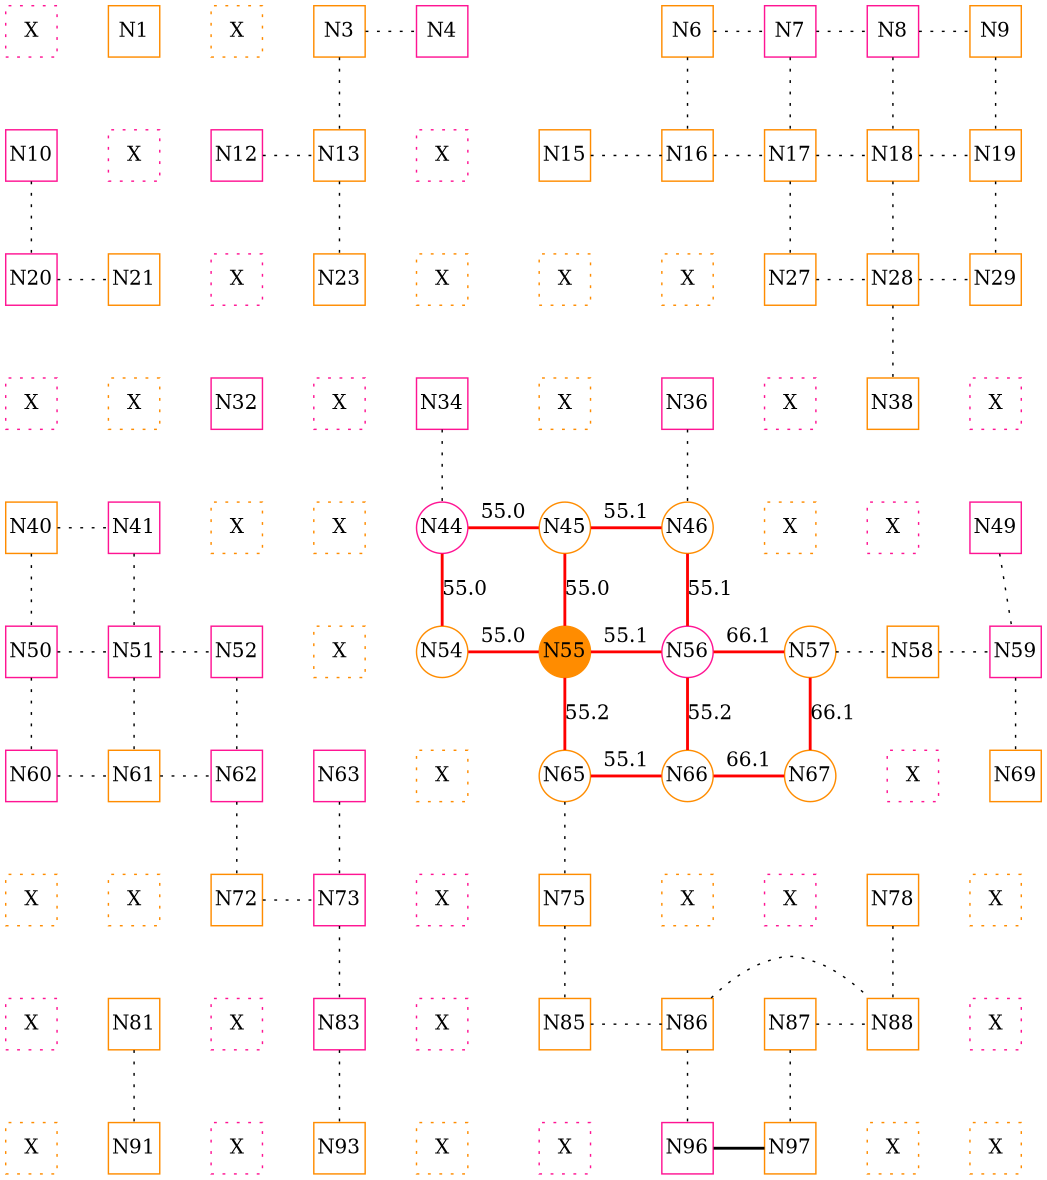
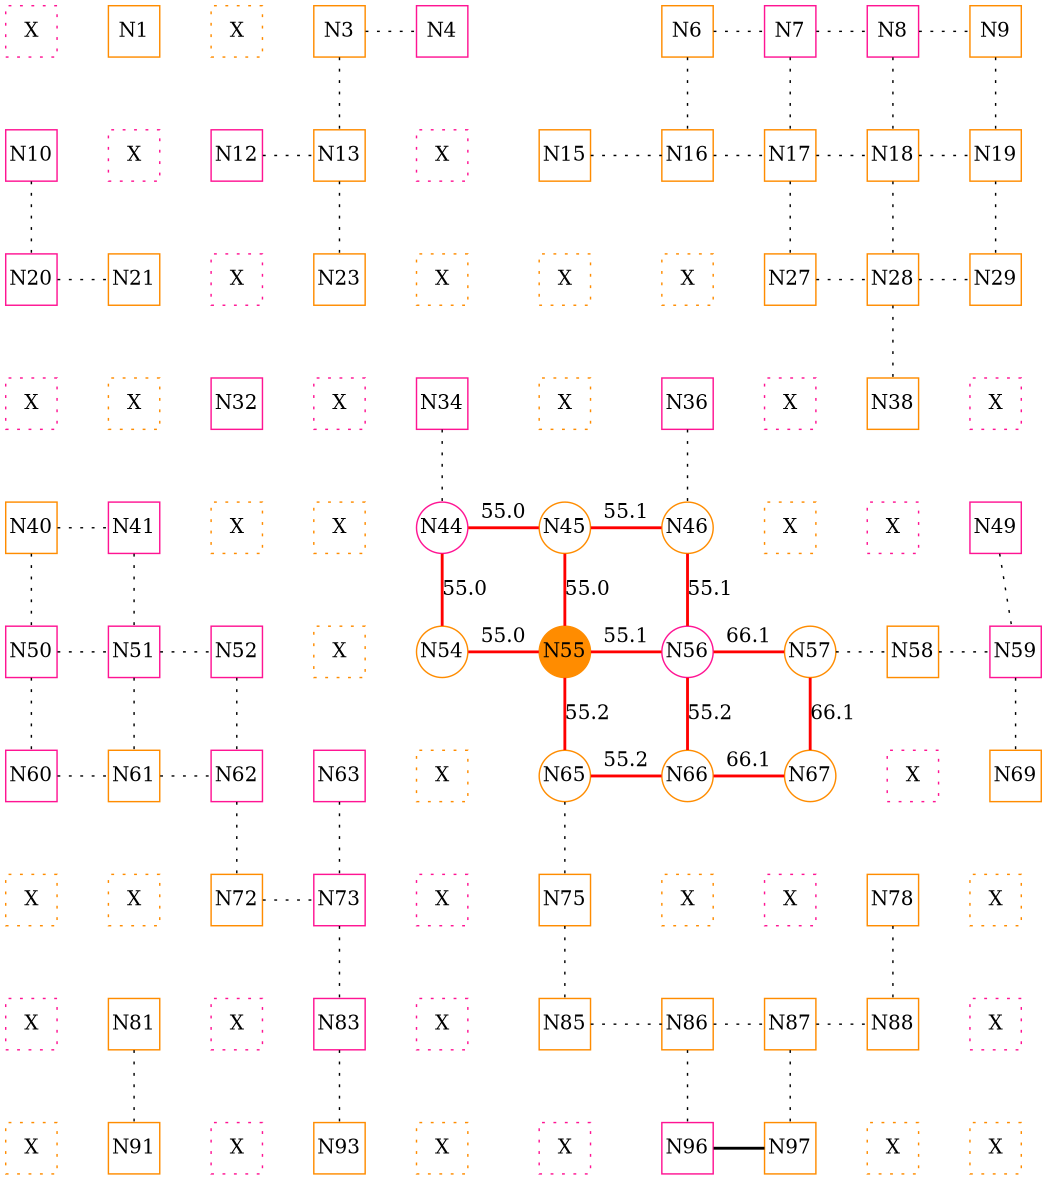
  digraph {
    node [color=darkorange fixedsize=true shape=square]
    edge [dir=none style=invis]
    n1 [color=deeppink label=X style=dotted]
    N1
    n3 [label=X style=dotted]
    N3
    N4 [color=deeppink]
    N6
    N7 [color=deeppink]
    N8 [color=deeppink]
    N9
    N10 [color=deeppink]
    n11 [color=deeppink label=X style=dotted]
    N12 [color=deeppink]
    N13
    n14 [color=deeppink label=X style=dotted]
    N15
    N16
    N17
    N18
    N19
    N20 [color=deeppink]
    N21
    n22 [color=deeppink label=X style=dotted]
    N23
    n24 [label=X style=dotted]
    n25 [label=X style=dotted]
    n26 [label=X style=dotted]
    N27
    N28
    N29
    n30 [color=deeppink label=X style=dotted]
    n31 [label=X style=dotted]
    N32 [color=deeppink]
    n33 [color=deeppink label=X style=dotted]
    N34 [color=deeppink]
    n35 [label=X style=dotted]
    N36 [color=deeppink]
    n37 [color=deeppink label=X style=dotted]
    N38
    n39 [color=deeppink label=X style=dotted]
    N40
    N41 [color=deeppink]
    n42 [label=X style=dotted]
    n43 [label=X style=dotted]
    N44 [color=deeppink shape=circle]
    N45 [shape=circle]
    N46 [shape=circle]
    n47 [label=X style=dotted]
    n48 [color=deeppink label=X style=dotted]
    N49 [color=deeppink]
    N50 [color=deeppink]
    N51 [color=deeppink]
    N52 [color=deeppink]
    n53 [label=X style=dotted]
    N54 [shape=circle]
    N55 [shape=circle style=filled]
    N56 [color=deeppink shape=circle]
    N57 [shape=circle]
    N58
    N59 [color=deeppink]
    N60 [color=deeppink]
    N61
    N62 [color=deeppink]
    N63 [color=deeppink]
    n64 [label=X style=dotted]
    N65 [shape=circle]
    N66 [shape=circle]
    N67 [shape=circle]
    n68 [color=deeppink label=X style=dotted]
    N69
    n70 [label=X style=dotted]
    n71 [label=X style=dotted]
    N72
    N73 [color=deeppink]
    n74 [color=deeppink label=X style=dotted]
    N75
    n76 [label=X style=dotted]
    n77 [color=deeppink label=X style=dotted]
    N78
    n79 [label=X style=dotted]
    n80 [color=deeppink label=X style=dotted]
    N81
    n82 [color=deeppink label=X style=dotted]
    N83 [color=deeppink]
    n84 [color=deeppink label=X style=dotted]
    N85
    N86
    N87
    N88
    n89 [color=deeppink label=X style=dotted]
    n90 [label=X style=dotted]
    N91
    n92 [color=deeppink label=X style=dotted]
    N93
    n94 [label=X style=dotted]
    n95 [color=deeppink label=X style=dotted]
    N96 [color=deeppink]
    N97
    n98 [label=X style=dotted]
    n99 [label=X style=dotted]
    subgraph sub_1 {
      rank=same
      n1
      N1
      n3
      N3
      N4
      N6
      N7
      N8
      N9
    }
    subgraph sub_2 {
      rank=same
      N10
      n11
      N12
      N13
      n14
      N15
      N16
      N17
      N18
      N19
    }
    subgraph sub_3 {
      rank=same
      N20
      N21
      n22
      N23
      n24
      n25
      n26
      N27
      N28
      N29
    }
    subgraph sub_4 {
      rank=same
      n30
      n31
      N32
      n33
      N34
      n35
      N36
      n37
      N38
      n39
    }
    subgraph sub_5 {
      rank=same
      N40
      N41
      n42
      n43
      N44
      N45
      N46
      n47
      n48
      N49
    }
    subgraph sub_6 {
      rank=same
      N50
      N51
      N52
      n53
      N54
      N55
      N56
      N57
      N58
      N59
    }
    subgraph sub_7 {
      rank=same
      N60
      N61
      N62
      N63
      n64
      N65
      N66
      N67
      n68
      N69
    }
    subgraph sub_8 {
      rank=same
      n70
      n71
      N72
      N73
      n74
      N75
      n76
      n77
      N78
      n79
    }
    subgraph sub_9 {
      rank=same
      n80
      N81
      n82
      N83
      n84
      N85
      N86
      N87
      N88
      n89
    }
    subgraph sub_10 {
      rank=same
      n90
      N91
      n92
      N93
      n94
      n95
      N96
      N97
      n98
      n99
    }
    n1 -> N1 [label=" "]
    n1 -> N10 [label=" "]
    N1 -> n3 [label=" "]
    N1 -> n11 [label=" "]
    n3 -> N3 [label=" "]
    n3 -> N12 [label=" "]
    N3 -> N4 [style=dotted]
    N3 -> N13 [style=dotted]
    N4 -> n14 [label=" "]
    N6 -> N7 [style=dotted]
    N6 -> N16 [style=dotted]
    N7 -> N8 [style=dotted]
    N7 -> N17 [style=dotted]
    N8 -> N9 [style=dotted]
    N8 -> N18 [style=dotted]
    N9 -> N19 [style=dotted]
    N10 -> n11 [label=" "]
    N10 -> N20 [style=dotted]
    n11 -> N12 [label=" "]
    n11 -> N21 [label=" "]
    N12 -> N13 [style=dotted]
    N12 -> n22 [label=" "]
    N13 -> n14 [label=" "]
    N13 -> N23 [style=dotted]
    n14 -> N15 [label=" "]
    n14 -> n24 [label=" "]
    N15 -> N16 [style=dotted]
    N15 -> n25 [label=" "]
    N16 -> N17 [style=dotted]
    N16 -> n26 [label=" "]
    N17 -> N18 [style=dotted]
    N17 -> N27 [style=dotted]
    N18 -> N19 [style=dotted]
    N18 -> N28 [style=dotted]
    N19 -> N29 [style=dotted]
    N20 -> N21 [style=dotted]
    N20 -> n30 [label=" "]
    N21 -> n22 [label=" "]
    N21 -> n31 [label=" "]
    n22 -> N23 [label=" "]
    n22 -> N32 [label=" "]
    N23 -> n24 [label=" "]
    N23 -> n33 [label=" "]
    n24 -> n25 [label=" "]
    n24 -> N34 [label=" "]
    n25 -> n26 [label=" "]
    n25 -> n35 [label=" "]
    n26 -> N27 [label=" "]
    n26 -> N36 [label=" "]
    N27 -> N28 [style=dotted]
    N27 -> n37 [label=" "]
    N28 -> N29 [style=dotted]
    N28 -> N38 [style=dotted]
    N29 -> n39 [label=" "]
    n30 -> n31 [label=" "]
    n30 -> N40 [label=" "]
    n31 -> N32 [label=" "]
    n31 -> N41 [label=" "]
    N32 -> n33 [label=" "]
    N32 -> n42 [label=" "]
    n33 -> N34 [label=" "]
    n33 -> n43 [label=" "]
    N34 -> n35 [label=" "]
    N34 -> N44 [style=dotted]
    n35 -> N36 [label=" "]
    n35 -> N45 [label=" "]
    N36 -> n37 [label=" "]
    N36 -> N46 [style=dotted]
    n37 -> N38 [label=" "]
    n37 -> n47 [label=" "]
    N38 -> n39 [label=" "]
    N38 -> n48 [label=" "]
    n39 -> N49 [label=" "]
    N40 -> N41 [style=dotted]
    N40 -> N50 [style=dotted]
    N41 -> n42 [label=" "]
    N41 -> N51 [style=dotted]
    n42 -> n43 [label=" "]
    n42 -> N52 [label=" "]
    n43 -> N44 [label=" "]
    n43 -> n53 [label=" "]
    N44 -> N45 [color=red label=55.0 style=bold]
    N44 -> N54 [color=red label=55.0 style=bold]
    N45 -> N46 [color=red label=55.1 style=bold]
    N45 -> N55 [color=red label=55.0 style=bold]
    N46 -> n47 [label=" "]
    N46 -> N56 [color=red label=55.1 style=bold]
    n47 -> n48 [label=" "]
    n47 -> N57 [label=" "]
    n48 -> N49 [label=" "]
    n48 -> N58 [label=" "]
    N49 -> N59 [style=dotted]
    N50 -> N51 [style=dotted]
    N50 -> N60 [style=dotted]
    N51 -> N52 [style=dotted]
    N51 -> N61 [style=dotted]
    N52 -> n53 [label=" "]
    N52 -> N62 [style=dotted]
    n53 -> N54 [label=" "]
    n53 -> N63 [label=" "]
    N54 -> N55 [color=red label=55.0 style=bold]
    N54 -> n64 [label=" "]
    N55 -> N56 [color=red label=55.1 style=bold]
    N55 -> N65 [color=red label=55.2 style=bold]
    N56 -> N57 [color=red label=66.1 style=bold]
    N56 -> N66 [color=red label=55.2 style=bold]
    N57 -> N58 [style=dotted]
    N57 -> N67 [color=red label=66.1 style=bold]
    N58 -> N59 [style=dotted]
    N58 -> n68 [label=" "]
    N59 -> N69 [style=dotted]
    N60 -> N61 [style=dotted]
    N60 -> n70 [label=" "]
    N61 -> N62 [style=dotted]
    N61 -> n71 [label=" "]
    N62 -> N72 [style=dotted]
    N63 -> n64 [label=" "]
    N63 -> N73 [style=dotted]
    n64 -> N65 [label=" "]
    n64 -> n74 [label=" "]
-   N65 -> N66 [color=red label=55.1 style=bold]
+   N65 -> N66 [color=red label=55.2 style=bold]
    N65 -> N75 [style=dotted]
    N66 -> N67 [color=red label=66.1 style=bold]
    N66 -> n76 [label=" "]
    N67 -> n68 [label=" "]
    N67 -> n77 [label=" "]
    n68 -> N69 [label=" "]
    n68 -> N78 [label=" "]
    N69 -> n79 [label=" "]
    n70 -> n71 [label=" "]
    n70 -> n80 [label=" "]
    n71 -> N72 [label=" "]
    n71 -> N81 [label=" "]
    N72 -> N73 [style=dotted]
    N72 -> n82 [label=" "]
    N73 -> n74 [label=" "]
    N73 -> N83 [style=dotted]
    n74 -> N75 [label=" "]
    n74 -> n84 [label=" "]
    N75 -> n76 [label=" "]
    N75 -> N85 [style=dotted]
    n76 -> n77 [label=" "]
    n76 -> N86 [label=" "]
    n77 -> N78 [label=" "]
    n77 -> N87 [label=" "]
    N78 -> n79 [label=" "]
    N78 -> N88 [style=dotted]
    n79 -> n89 [label=" "]
    n80 -> N81 [label=" "]
    n80 -> n90 [label=" "]
    N81 -> n82 [label=" "]
    N81 -> N91 [style=dotted]
    n82 -> N83 [label=" "]
    n82 -> n92 [label=" "]
    N83 -> n84 [label=" "]
    N83 -> N93 [style=dotted]
    n84 -> N85 [label=" "]
    n84 -> n94 [label=" "]
    N85 -> N86 [style=dotted]
    N85 -> n95 [label=" "]
-   N86 -> N88 [style=dotted]
+   N86 -> N87 [style=dotted]
    N86 -> N96 [style=dotted]
    N87 -> N88 [style=dotted]
    N87 -> N97 [style=dotted]
    N88 -> n89 [label=" "]
    N88 -> n98 [label=" "]
    n89 -> n99 [label=" "]
    n90 -> N91 [label=" "]
    N91 -> n92 [label=" "]
    n92 -> N93 [label=" "]
    N93 -> n94 [label=" "]
    n94 -> n95 [label=" "]
    n95 -> N96 [label=" "]
    N96 -> N97 [style=bold]
    N97 -> n98 [label=" "]
    n98 -> n99 [label=" "]
  }
